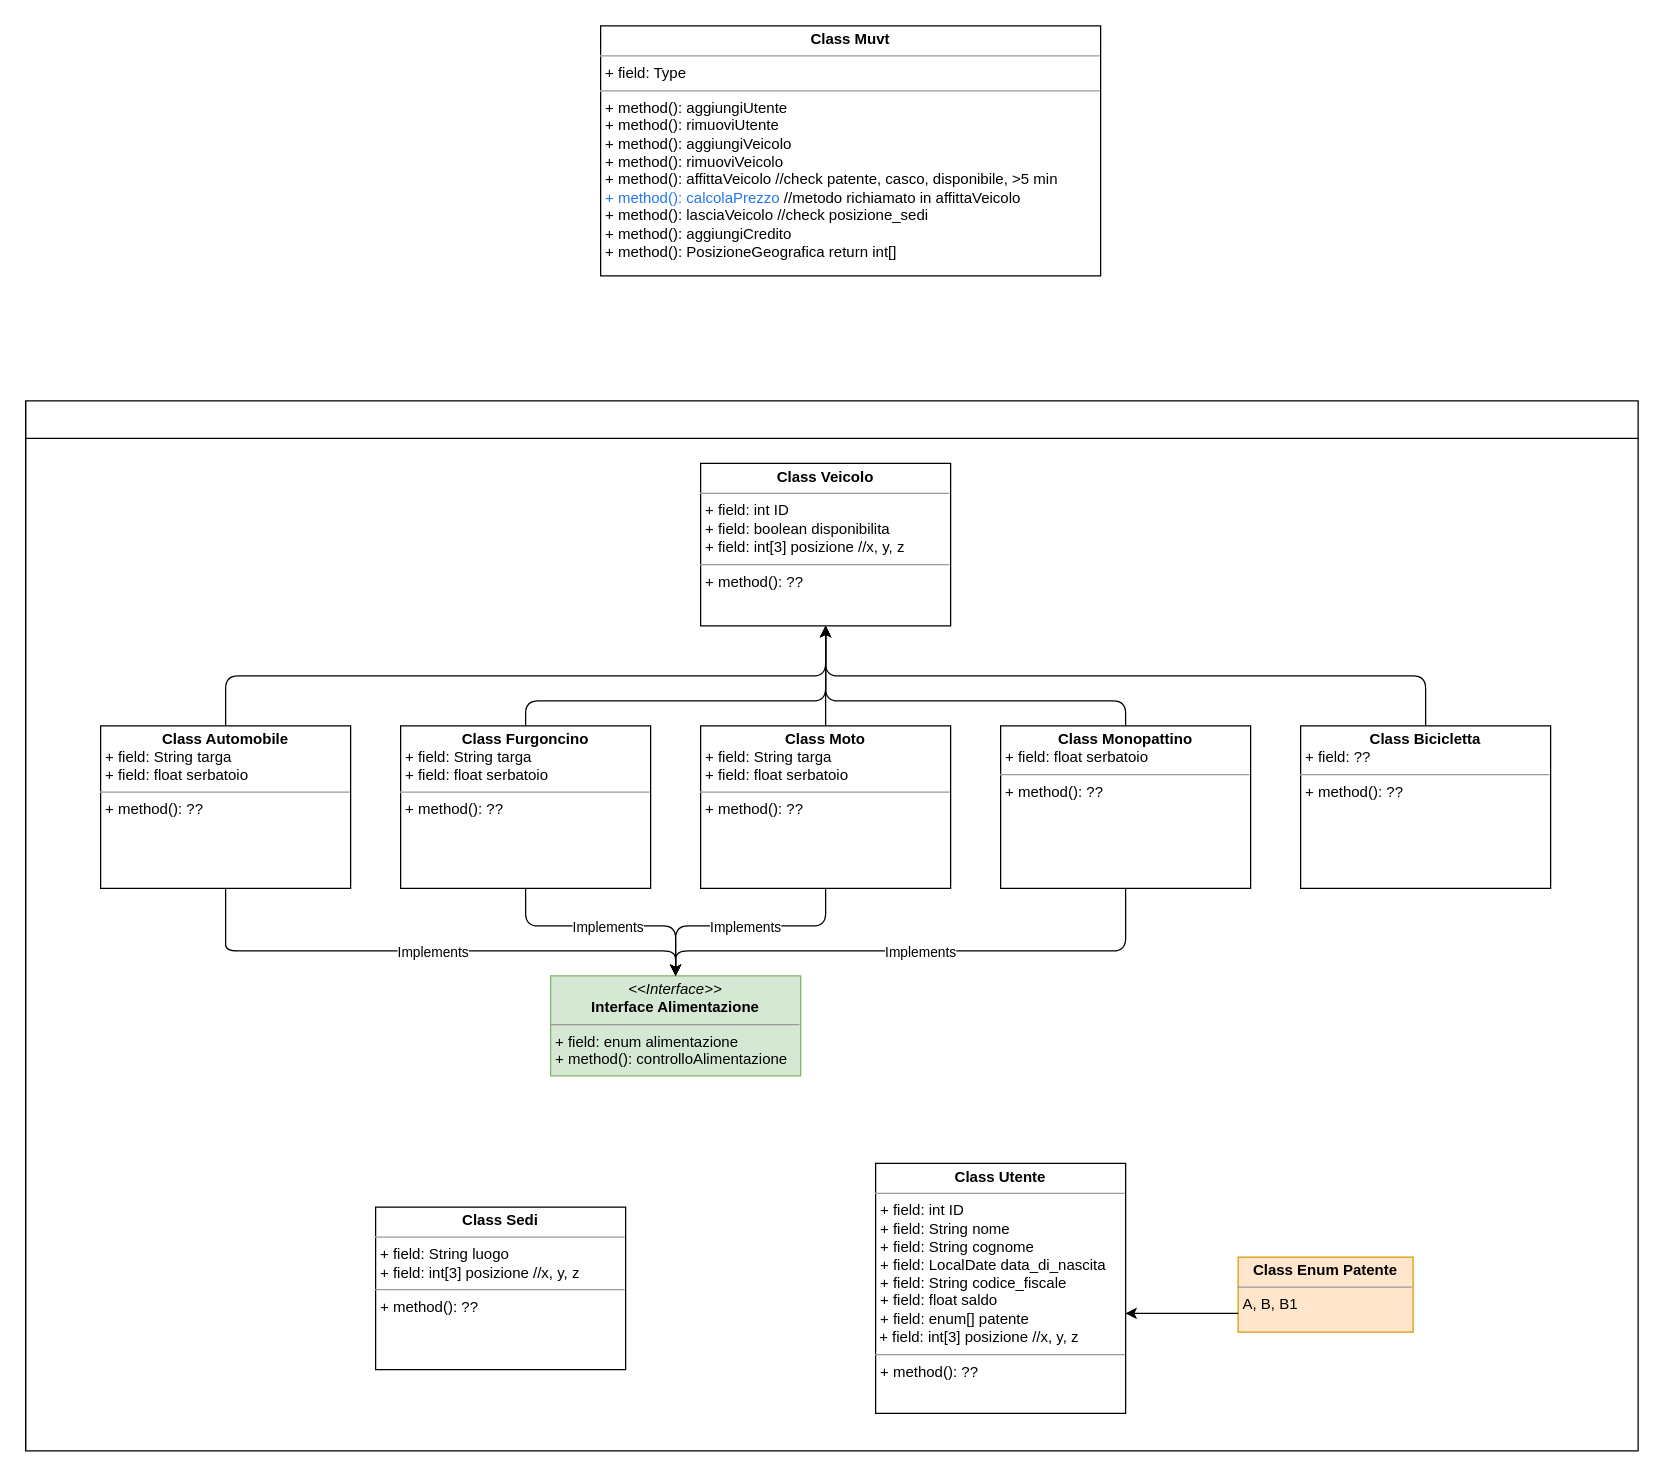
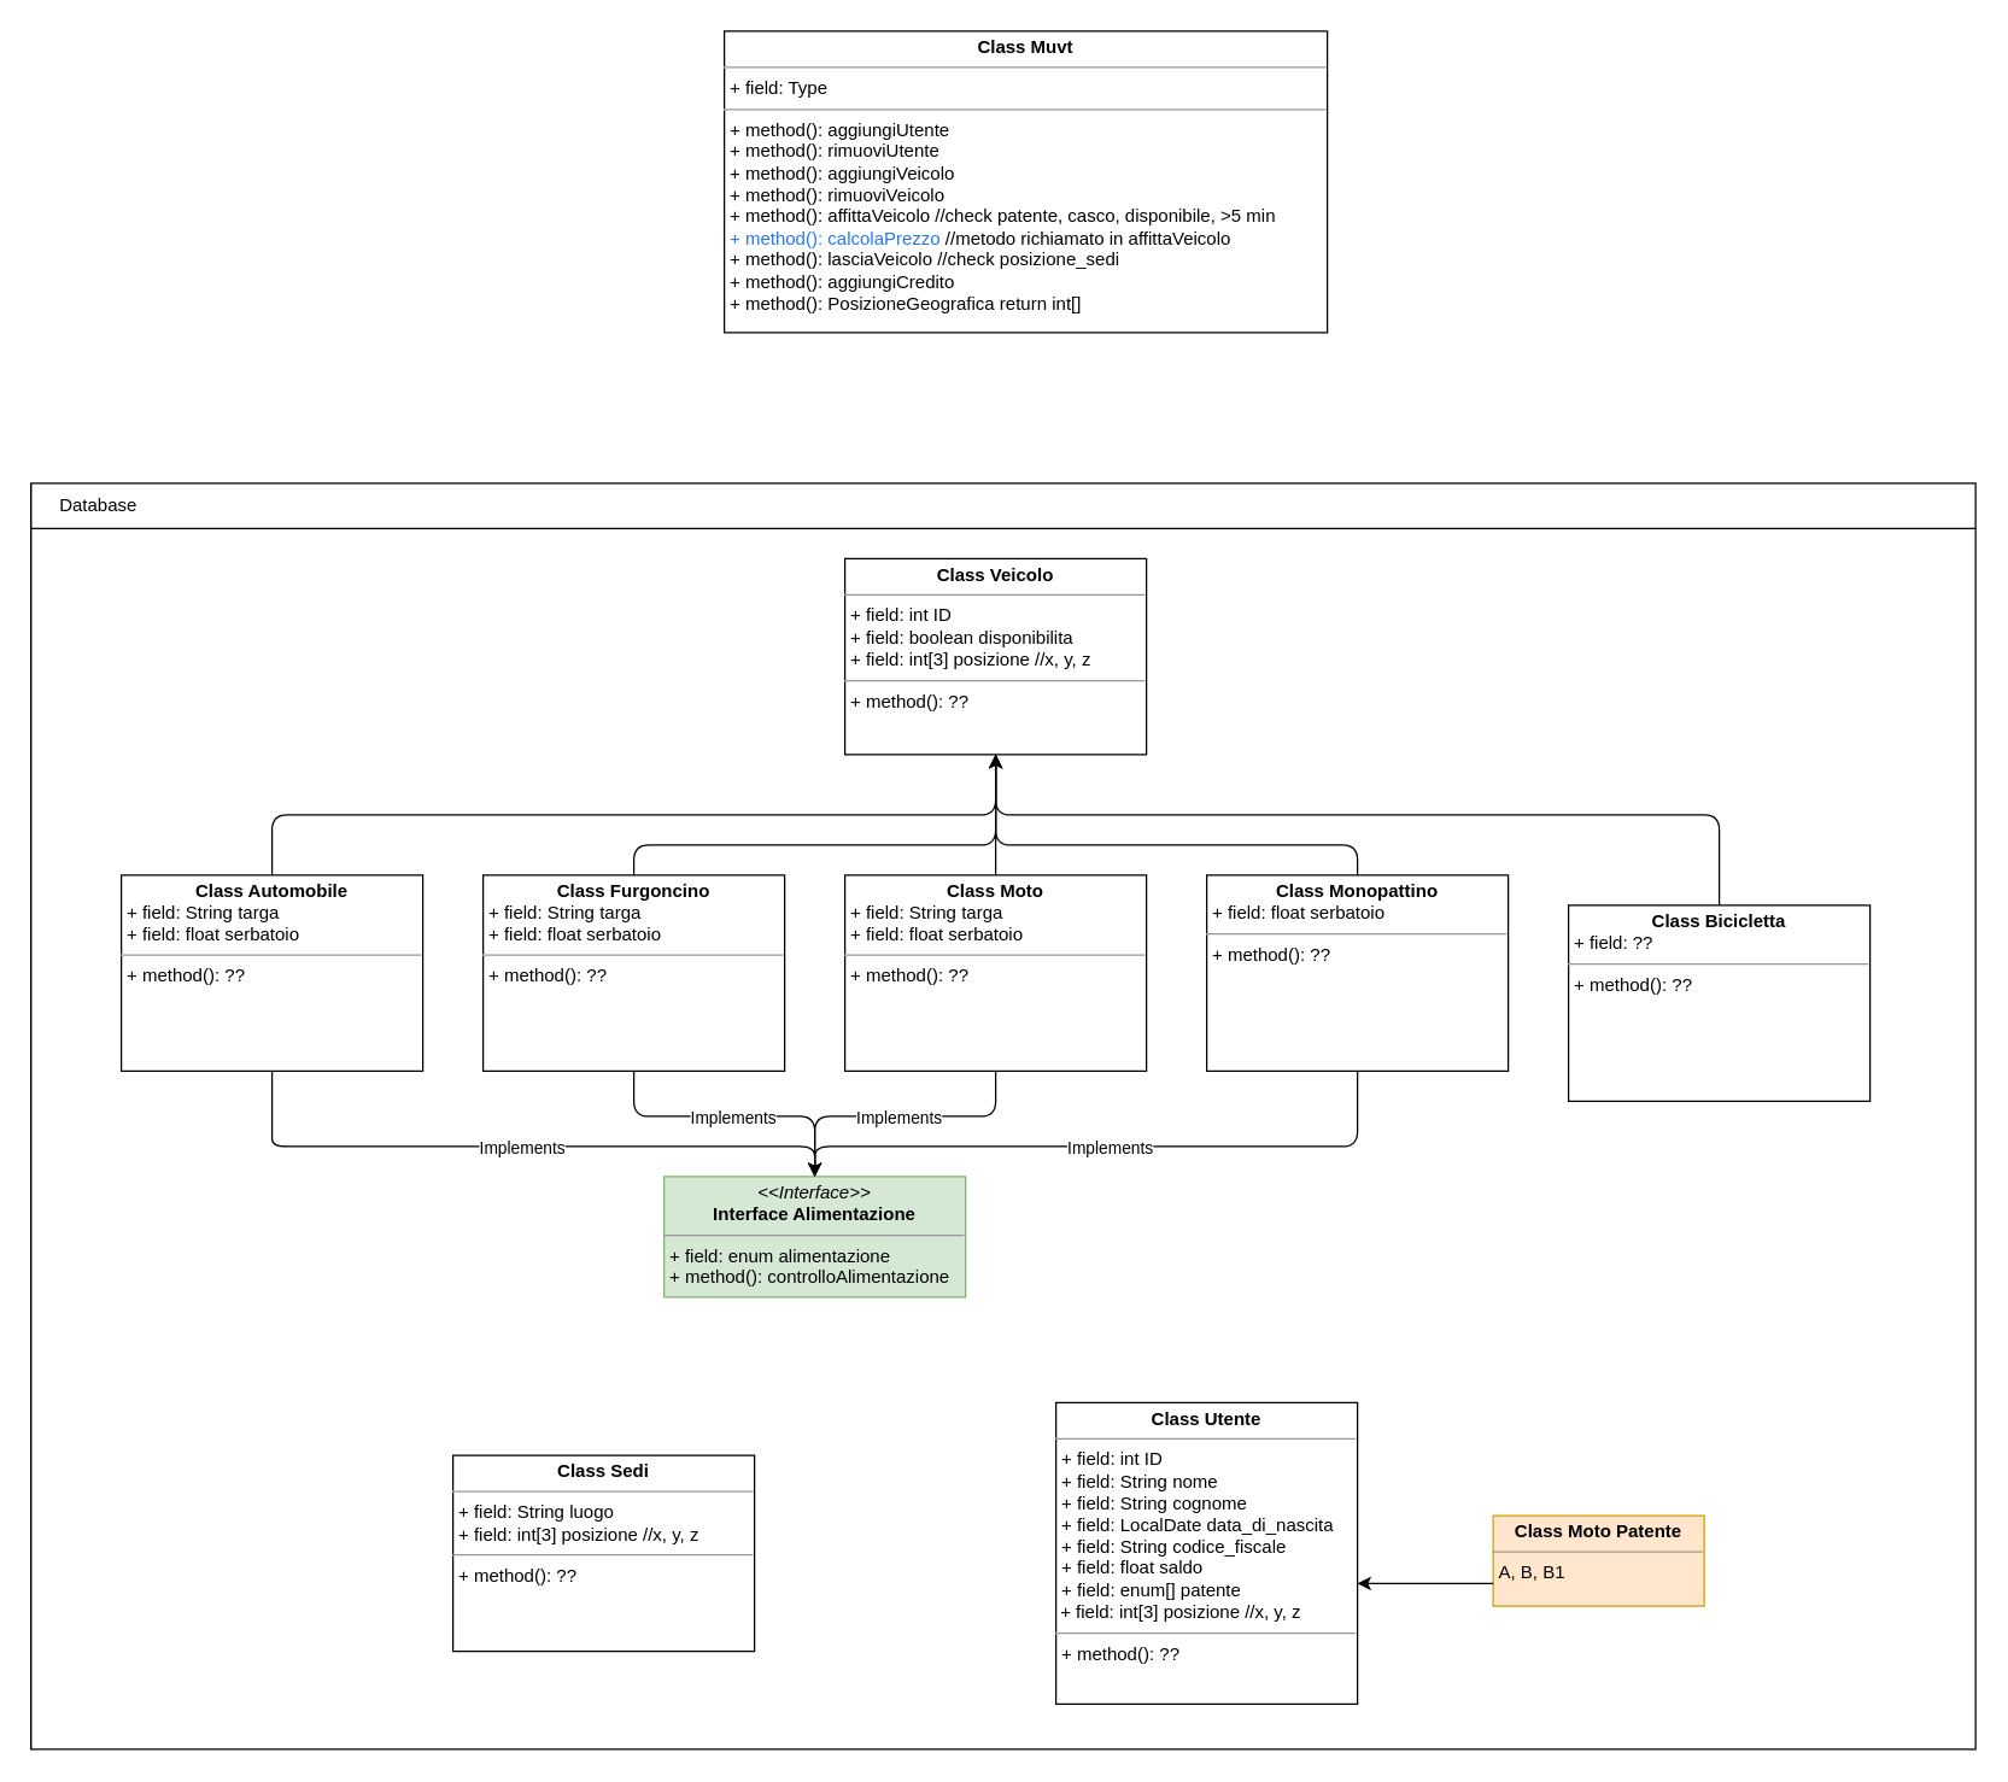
  <mxCell id="0" />
  <mxCell id="1" parent="0" />
  <mxCell id="2" value="" style="shape=internalStorage;whiteSpace=wrap;html=1;backgroundOutline=1;dx=0;dy=30;" vertex="1" parent="1"><mxGeometry x="20" y="320" width="1290" height="840" as="geometry" /></mxCell>
  <mxCell id="3" value="&lt;p style=&quot;margin: 0px ; margin-top: 4px ; text-align: center&quot;&gt;&lt;b&gt;Class Muvt&lt;/b&gt;&lt;/p&gt;&lt;hr size=&quot;1&quot;&gt;&lt;p style=&quot;margin: 0px ; margin-left: 4px&quot;&gt;+ field: Type&lt;/p&gt;&lt;hr size=&quot;1&quot;&gt;&lt;p style=&quot;margin: 0px ; margin-left: 4px&quot;&gt;+ method(): aggiungiUtente&lt;/p&gt;&lt;p style=&quot;margin: 0px ; margin-left: 4px&quot;&gt;+ method(): rimuoviUtente&lt;br&gt;&lt;/p&gt;&lt;p style=&quot;margin: 0px ; margin-left: 4px&quot;&gt;+ method(): aggiungiVeicolo&lt;br&gt;&lt;/p&gt;&lt;p style=&quot;margin: 0px ; margin-left: 4px&quot;&gt;+ method(): rimuoviVeicolo&lt;br&gt;+ method(): affittaVeicolo //check patente, casco, disponibile, &amp;gt;5 min&lt;br&gt;&lt;font color=&quot;#2476f0&quot;&gt;+ method(): calcolaPrezzo&lt;/font&gt; //metodo richiamato in affittaVeicolo&amp;nbsp;&lt;br&gt;+ method(): lasciaVeicolo //check posizione_sedi&lt;br&gt;+ method(): aggiungiCredito&lt;br&gt;+ method(): PosizioneGeografica return int[]&lt;br&gt;&lt;/p&gt;" style="verticalAlign=top;align=left;overflow=fill;fontSize=12;fontFamily=Helvetica;html=1;" vertex="1" parent="1"><mxGeometry x="480" y="20" width="400" height="200" as="geometry" /></mxCell>
  <mxCell id="4" value="&lt;p style=&quot;margin: 0px ; margin-top: 4px ; text-align: center&quot;&gt;&lt;b&gt;Class Veicolo&lt;/b&gt;&lt;/p&gt;&lt;hr size=&quot;1&quot;&gt;&lt;p style=&quot;margin: 0px ; margin-left: 4px&quot;&gt;+ field: int ID&lt;br&gt;+ field: boolean disponibilita&lt;br&gt;&lt;/p&gt;&lt;p style=&quot;margin: 0px ; margin-left: 4px&quot;&gt;+ field: int[3] posizione //x, y, z&lt;br&gt;&lt;/p&gt;&lt;hr size=&quot;1&quot;&gt;&lt;p style=&quot;margin: 0px ; margin-left: 4px&quot;&gt;+ method(): ??&lt;br&gt;&lt;/p&gt;" style="verticalAlign=top;align=left;overflow=fill;fontSize=12;fontFamily=Helvetica;html=1;" vertex="1" parent="1"><mxGeometry x="560" y="370" width="200" height="130" as="geometry" /></mxCell>
  <mxCell id="5" value="&lt;p style=&quot;margin: 0px ; margin-top: 4px ; text-align: center&quot;&gt;&lt;i&gt;&amp;lt;&amp;lt;Interface&amp;gt;&amp;gt;&lt;/i&gt;&lt;br&gt;&lt;b&gt;Interface Alimentazione&lt;/b&gt;&lt;/p&gt;&lt;hr size=&quot;1&quot;&gt;&lt;p style=&quot;margin: 0px ; margin-left: 4px&quot;&gt;+ field: enum alimentazione&lt;/p&gt;&lt;p style=&quot;margin: 0px ; margin-left: 4px&quot;&gt;+ method(): controlloAlimentazione&amp;nbsp;&lt;/p&gt;" style="verticalAlign=top;align=left;overflow=fill;fontSize=12;fontFamily=Helvetica;html=1;fillColor=#d5e8d4;strokeColor=#82b366;" vertex="1" parent="1"><mxGeometry x="440" y="780" width="200" height="80" as="geometry" /></mxCell>
  <mxCell id="6" value="&lt;p style=&quot;margin: 0px ; margin-top: 4px ; text-align: center&quot;&gt;&lt;b&gt;Class Automobile&lt;/b&gt;&lt;/p&gt;&lt;p style=&quot;margin: 0px ; margin-left: 4px&quot;&gt;+ field: String targa&lt;br&gt;&lt;/p&gt;&lt;p style=&quot;margin: 0px ; margin-left: 4px&quot;&gt;+ field: float serbatoio&amp;nbsp; &amp;nbsp; &amp;nbsp; &amp;nbsp; &amp;nbsp; &amp;nbsp; &amp;nbsp;&amp;nbsp;&lt;br&gt;&lt;/p&gt;&lt;hr size=&quot;1&quot;&gt;&lt;p style=&quot;margin: 0px ; margin-left: 4px&quot;&gt;+ method(): ??&lt;br&gt;&lt;/p&gt;" style="verticalAlign=top;align=left;overflow=fill;fontSize=12;fontFamily=Helvetica;html=1;" vertex="1" parent="1"><mxGeometry x="80" y="580" width="200" height="130" as="geometry" /></mxCell>
  <mxCell id="7" value="&lt;p style=&quot;margin: 0px ; margin-top: 4px ; text-align: center&quot;&gt;&lt;b&gt;Class Furgoncino&lt;/b&gt;&lt;/p&gt;&lt;p style=&quot;margin: 0px 0px 0px 4px&quot;&gt;+ field: String targa&lt;br&gt;&lt;/p&gt;&lt;p style=&quot;margin: 0px 0px 0px 4px&quot;&gt;+ field: float serbatoio&lt;/p&gt;&lt;hr size=&quot;1&quot;&gt;&lt;p style=&quot;margin: 0px ; margin-left: 4px&quot;&gt;+ method(): ??&lt;br&gt;&lt;/p&gt;" style="verticalAlign=top;align=left;overflow=fill;fontSize=12;fontFamily=Helvetica;html=1;" vertex="1" parent="1"><mxGeometry x="320" y="580" width="200" height="130" as="geometry" /></mxCell>
  <mxCell id="8" value="&lt;p style=&quot;margin: 0px ; margin-top: 4px ; text-align: center&quot;&gt;&lt;b&gt;Class Monopattino&lt;/b&gt;&lt;/p&gt;&lt;p style=&quot;margin: 0px ; margin-left: 4px&quot;&gt;+ field: float serbatoio&lt;br&gt;&lt;/p&gt;&lt;hr size=&quot;1&quot;&gt;&lt;p style=&quot;margin: 0px ; margin-left: 4px&quot;&gt;+ method(): ??&lt;br&gt;&lt;/p&gt;" style="verticalAlign=top;align=left;overflow=fill;fontSize=12;fontFamily=Helvetica;html=1;" vertex="1" parent="1"><mxGeometry x="800" y="580" width="200" height="130" as="geometry" /></mxCell>
  <mxCell id="9" value="&lt;p style=&quot;margin: 0px ; margin-top: 4px ; text-align: center&quot;&gt;&lt;b&gt;Class Moto&lt;/b&gt;&lt;/p&gt;&lt;p style=&quot;margin: 0px 0px 0px 4px&quot;&gt;+ field: String targa&lt;br&gt;&lt;/p&gt;&lt;p style=&quot;margin: 0px 0px 0px 4px&quot;&gt;+ field: float serbatoio&lt;/p&gt;&lt;hr size=&quot;1&quot;&gt;&lt;p style=&quot;margin: 0px ; margin-left: 4px&quot;&gt;+ method(): ??&lt;br&gt;&lt;/p&gt;" style="verticalAlign=top;align=left;overflow=fill;fontSize=12;fontFamily=Helvetica;html=1;" vertex="1" parent="1"><mxGeometry x="560" y="580" width="200" height="130" as="geometry" /></mxCell>
- <mxCell id="10" value="&lt;p style=&quot;margin: 0px ; margin-top: 4px ; text-align: center&quot;&gt;&lt;b&gt;Class Bicicletta&lt;/b&gt;&lt;/p&gt;&lt;p style=&quot;margin: 0px ; margin-left: 4px&quot;&gt;+ field: ??&lt;br&gt;&lt;/p&gt;&lt;hr size=&quot;1&quot;&gt;&lt;p style=&quot;margin: 0px ; margin-left: 4px&quot;&gt;+ method(): ??&lt;br&gt;&lt;/p&gt;" style="verticalAlign=top;align=left;overflow=fill;fontSize=12;fontFamily=Helvetica;html=1;" vertex="1" parent="1"><mxGeometry x="1040" y="580" width="200" height="130" as="geometry" /></mxCell>
+ <mxCell id="10" value="&lt;p style=&quot;margin: 0px ; margin-top: 4px ; text-align: center&quot;&gt;&lt;b&gt;Class Bicicletta&lt;/b&gt;&lt;/p&gt;&lt;p style=&quot;margin: 0px ; margin-left: 4px&quot;&gt;+ field: ??&lt;br&gt;&lt;/p&gt;&lt;hr size=&quot;1&quot;&gt;&lt;p style=&quot;margin: 0px ; margin-left: 4px&quot;&gt;+ method(): ??&lt;br&gt;&lt;/p&gt;" style="verticalAlign=top;align=left;overflow=fill;fontSize=12;fontFamily=Helvetica;html=1;" vertex="1" parent="1"><mxGeometry x="1040" y="600" width="200" height="130" as="geometry" /></mxCell>
  <mxCell id="11" value="" style="endArrow=classic;html=1;entryX=0.5;entryY=1;entryDx=0;entryDy=0;exitX=0.5;exitY=0;exitDx=0;exitDy=0;" edge="1" parent="1" source="6" target="4"><mxGeometry width="50" height="50" relative="1" as="geometry"><mxPoint x="350" y="550" as="sourcePoint" /><mxPoint x="400" y="500" as="targetPoint" /><Array as="points"><mxPoint x="180" y="540" /><mxPoint x="660" y="540" /></Array></mxGeometry></mxCell>
  <mxCell id="12" value="" style="endArrow=classic;html=1;entryX=0.5;entryY=1;entryDx=0;entryDy=0;exitX=0.5;exitY=0;exitDx=0;exitDy=0;" edge="1" parent="1" source="7" target="4"><mxGeometry width="50" height="50" relative="1" as="geometry"><mxPoint x="310" y="530" as="sourcePoint" /><mxPoint x="360" y="480" as="targetPoint" /><Array as="points"><mxPoint x="420" y="560" /><mxPoint x="660" y="560" /></Array></mxGeometry></mxCell>
  <mxCell id="13" value="" style="endArrow=classic;html=1;entryX=0.5;entryY=1;entryDx=0;entryDy=0;exitX=0.5;exitY=0;exitDx=0;exitDy=0;" edge="1" parent="1" source="9" target="4"><mxGeometry width="50" height="50" relative="1" as="geometry"><mxPoint x="620" y="590" as="sourcePoint" /><mxPoint x="670" y="540" as="targetPoint" /></mxGeometry></mxCell>
  <mxCell id="14" value="" style="endArrow=classic;html=1;entryX=0.5;entryY=1;entryDx=0;entryDy=0;exitX=0.5;exitY=0;exitDx=0;exitDy=0;" edge="1" parent="1" source="8" target="4"><mxGeometry width="50" height="50" relative="1" as="geometry"><mxPoint x="890" y="560" as="sourcePoint" /><mxPoint x="940" y="510" as="targetPoint" /><Array as="points"><mxPoint x="900" y="560" /><mxPoint x="660" y="560" /></Array></mxGeometry></mxCell>
  <mxCell id="15" value="" style="endArrow=classic;html=1;entryX=0.5;entryY=1;entryDx=0;entryDy=0;exitX=0.5;exitY=0;exitDx=0;exitDy=0;" edge="1" parent="1" source="10" target="4"><mxGeometry width="50" height="50" relative="1" as="geometry"><mxPoint x="900" y="560" as="sourcePoint" /><mxPoint x="950" y="510" as="targetPoint" /><Array as="points"><mxPoint x="1140" y="540" /><mxPoint x="660" y="540" /></Array></mxGeometry></mxCell>
  <mxCell id="16" value="" style="endArrow=classic;html=1;entryX=0.5;entryY=0;entryDx=0;entryDy=0;exitX=0.5;exitY=1;exitDx=0;exitDy=0;" edge="1" parent="1" source="6" target="5"><mxGeometry relative="1" as="geometry"><mxPoint x="40" y="820" as="sourcePoint" /><mxPoint x="140" y="820" as="targetPoint" /><Array as="points"><mxPoint x="180" y="740" /><mxPoint x="180" y="760" /><mxPoint x="540" y="760" /></Array></mxGeometry></mxCell>
  <mxCell id="17" value="Implements" style="edgeLabel;resizable=0;html=1;align=center;verticalAlign=middle;" connectable="0" vertex="1" parent="16"><mxGeometry relative="1" as="geometry" /></mxCell>
  <mxCell id="18" value="" style="endArrow=classic;html=1;exitX=0.5;exitY=1;exitDx=0;exitDy=0;entryX=0.5;entryY=0;entryDx=0;entryDy=0;" edge="1" parent="1" source="7" target="5"><mxGeometry relative="1" as="geometry"><mxPoint x="190" y="720" as="sourcePoint" /><mxPoint x="530" y="750" as="targetPoint" /><Array as="points"><mxPoint x="420" y="740" /><mxPoint x="540" y="740" /></Array></mxGeometry></mxCell>
  <mxCell id="19" value="Implements" style="edgeLabel;resizable=0;html=1;align=center;verticalAlign=middle;" connectable="0" vertex="1" parent="18"><mxGeometry relative="1" as="geometry" /></mxCell>
  <mxCell id="20" value="" style="endArrow=classic;html=1;exitX=0.5;exitY=1;exitDx=0;exitDy=0;entryX=0.5;entryY=0;entryDx=0;entryDy=0;" edge="1" parent="1" source="9" target="5"><mxGeometry relative="1" as="geometry"><mxPoint x="430" y="720" as="sourcePoint" /><mxPoint x="540" y="750" as="targetPoint" /><Array as="points"><mxPoint x="660" y="740" /><mxPoint x="540" y="740" /></Array></mxGeometry></mxCell>
  <mxCell id="21" value="Implements" style="edgeLabel;resizable=0;html=1;align=center;verticalAlign=middle;" connectable="0" vertex="1" parent="20"><mxGeometry relative="1" as="geometry" /></mxCell>
  <mxCell id="22" value="" style="endArrow=classic;html=1;exitX=0.5;exitY=1;exitDx=0;exitDy=0;entryX=0.5;entryY=0;entryDx=0;entryDy=0;" edge="1" parent="1" source="8" target="5"><mxGeometry relative="1" as="geometry"><mxPoint x="440" y="730" as="sourcePoint" /><mxPoint x="560" y="800" as="targetPoint" /><Array as="points"><mxPoint x="900" y="760" /><mxPoint x="540" y="760" /></Array></mxGeometry></mxCell>
  <mxCell id="23" value="Implements" style="edgeLabel;resizable=0;html=1;align=center;verticalAlign=middle;" connectable="0" vertex="1" parent="22"><mxGeometry relative="1" as="geometry" /></mxCell>
- <mxCell id="24" value="&lt;p style=&quot;margin: 0px ; margin-top: 4px ; text-align: center&quot;&gt;&lt;b&gt;Class Enum Patente&lt;/b&gt;&lt;/p&gt;&lt;hr size=&quot;1&quot;&gt;&lt;p style=&quot;margin: 0px ; margin-left: 4px&quot;&gt;A, B, B1&lt;/p&gt;" style="verticalAlign=top;align=left;overflow=fill;fontSize=12;fontFamily=Helvetica;html=1;fillColor=#ffe6cc;strokeColor=#d79b00;" vertex="1" parent="1"><mxGeometry x="990" y="1005" width="140" height="60" as="geometry" /></mxCell>
+ <mxCell id="24" value="&lt;p style=&quot;margin: 0px ; margin-top: 4px ; text-align: center&quot;&gt;&lt;b&gt;Class Moto Patente&lt;/b&gt;&lt;/p&gt;&lt;hr size=&quot;1&quot;&gt;&lt;p style=&quot;margin: 0px ; margin-left: 4px&quot;&gt;A, B, B1&lt;/p&gt;" style="verticalAlign=top;align=left;overflow=fill;fontSize=12;fontFamily=Helvetica;html=1;fillColor=#ffe6cc;strokeColor=#d79b00;" vertex="1" parent="1"><mxGeometry x="990" y="1005" width="140" height="60" as="geometry" /></mxCell>
+ <mxCell id="25" value="Database" style="text;html=1;strokeColor=none;fillColor=none;align=center;verticalAlign=middle;whiteSpace=wrap;rounded=0;" vertex="1" parent="1"><mxGeometry x="20" y="320" width="90" height="30" as="geometry" /></mxCell>
  <mxCell id="26" value="" style="endArrow=classic;html=1;exitX=0;exitY=0.75;exitDx=0;exitDy=0;entryX=1;entryY=0.6;entryDx=0;entryDy=0;entryPerimeter=0;" edge="1" parent="1" source="24"><mxGeometry width="50" height="50" relative="1" as="geometry"><mxPoint x="920" y="940" as="sourcePoint" /><mxPoint x="900" y="1050" as="targetPoint" /></mxGeometry></mxCell>
  <mxCell id="27" value="&lt;p style=&quot;margin: 0px ; margin-top: 4px ; text-align: center&quot;&gt;&lt;b&gt;Class Sedi&lt;/b&gt;&lt;/p&gt;&lt;hr size=&quot;1&quot;&gt;&lt;p style=&quot;margin: 0px ; margin-left: 4px&quot;&gt;+ field: String luogo&lt;br&gt;&lt;/p&gt;&lt;p style=&quot;margin: 0px ; margin-left: 4px&quot;&gt;+ field: int[3] posizione //x, y, z&lt;br&gt;&lt;/p&gt;&lt;hr size=&quot;1&quot;&gt;&lt;p style=&quot;margin: 0px ; margin-left: 4px&quot;&gt;+ method(): ??&lt;br&gt;&lt;/p&gt;" style="verticalAlign=top;align=left;overflow=fill;fontSize=12;fontFamily=Helvetica;html=1;" vertex="1" parent="1"><mxGeometry x="300" y="965" width="200" height="130" as="geometry" /></mxCell>
  <mxCell id="28" value="&lt;p style=&quot;margin: 0px ; margin-top: 4px ; text-align: center&quot;&gt;&lt;b&gt;Class Utente&lt;/b&gt;&lt;/p&gt;&lt;hr size=&quot;1&quot;&gt;&lt;p style=&quot;margin: 0px ; margin-left: 4px&quot;&gt;+ field: int ID&lt;br&gt;&lt;/p&gt;&lt;p style=&quot;margin: 0px ; margin-left: 4px&quot;&gt;+ field: String nome&lt;/p&gt;&lt;p style=&quot;margin: 0px ; margin-left: 4px&quot;&gt;+ field: String cognome&lt;br&gt;+ field: LocalDate data_di_nascita&lt;br&gt;+ field: String codice_fiscale&lt;br&gt;+ field: float saldo&lt;br&gt;&lt;/p&gt;&lt;p style=&quot;margin: 0px ; margin-left: 4px&quot;&gt;+ field: enum[] patente&lt;br&gt;&lt;/p&gt;&amp;nbsp;+ field: int[3] posizione //x, y, z&lt;hr size=&quot;1&quot;&gt;&lt;p style=&quot;margin: 0px ; margin-left: 4px&quot;&gt;+ method(): ??&lt;br&gt;&lt;/p&gt;" style="verticalAlign=top;align=left;overflow=fill;fontSize=12;fontFamily=Helvetica;html=1;" vertex="1" parent="1"><mxGeometry x="700" y="930" width="200" height="200" as="geometry" /></mxCell>
